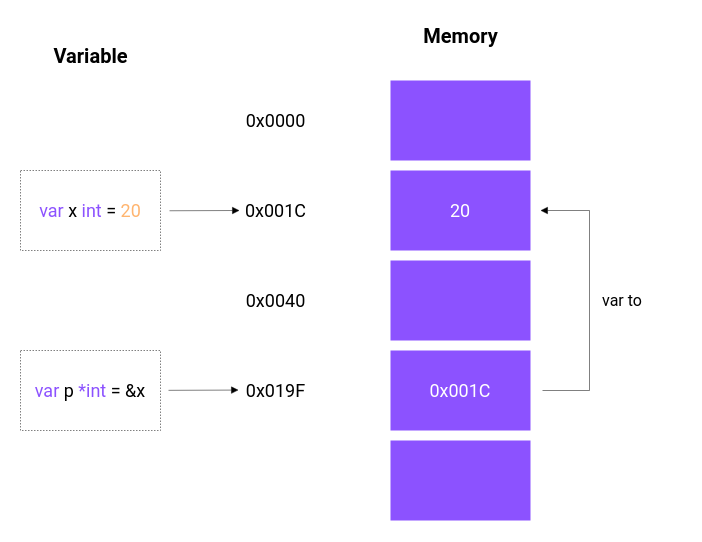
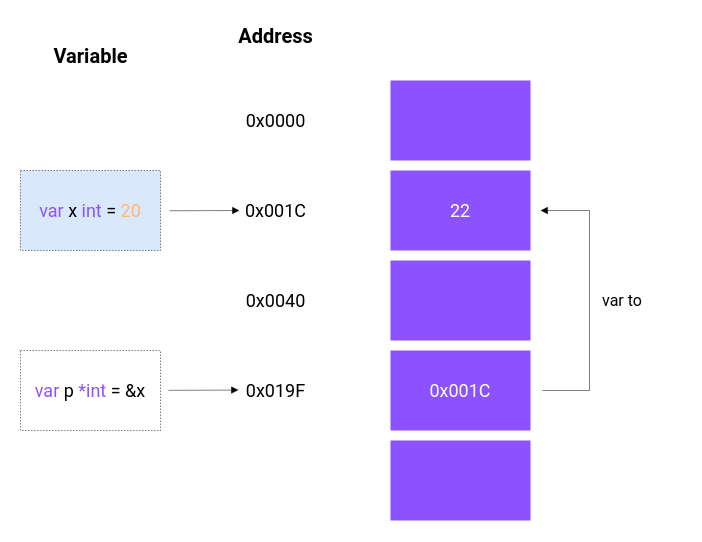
  <mxCell id="0" />
  <mxCell id="1" parent="0" />
  <mxCell id="2" value="" style="rounded=0;whiteSpace=wrap;html=1;fillColor=#8c52ff;strokeColor=none;fontFamily=Roboto;fontSource=https%3A%2F%2Ffonts.googleapis.com%2Fcss%3Ffamily%3DRoboto;" vertex="1" parent="1"><mxGeometry x="390" y="80" width="140" height="80" as="geometry" /></mxCell>
  <mxCell id="3" value="&lt;font color=&quot;#000000&quot; style=&quot;font-size: 18px;&quot;&gt;0x0000&lt;/font&gt;" style="text;html=1;align=center;verticalAlign=middle;resizable=0;points=[];autosize=1;strokeColor=none;fillColor=none;fontSize=18;fontFamily=Roboto;fontColor=#FFFFFF;" vertex="1" parent="1"><mxGeometry x="240" y="105" width="70" height="30" as="geometry" /></mxCell>
- <mxCell id="5" value="&lt;font color=&quot;#000000&quot; style=&quot;font-size: 20px&quot;&gt;Memory&lt;/font&gt;" style="text;html=1;align=center;verticalAlign=middle;resizable=0;points=[];autosize=1;strokeColor=none;fillColor=none;fontSize=20;fontFamily=Roboto;fontColor=#FFFFFF;fontStyle=1" vertex="1" parent="1"><mxGeometry x="415" y="20" width="90" height="30" as="geometry" /></mxCell>
+ <mxCell id="4" value="&lt;font color=&quot;#000000&quot; style=&quot;font-size: 20px&quot;&gt;Address&lt;/font&gt;" style="text;html=1;align=center;verticalAlign=middle;resizable=0;points=[];autosize=1;strokeColor=none;fillColor=none;fontSize=20;fontFamily=Roboto;fontColor=#FFFFFF;fontStyle=1" vertex="1" parent="1"><mxGeometry x="230" y="20" width="90" height="30" as="geometry" /></mxCell>
  <mxCell id="6" value="&lt;font color=&quot;#000000&quot; style=&quot;font-size: 20px&quot;&gt;Variable&lt;/font&gt;" style="text;html=1;align=center;verticalAlign=middle;resizable=0;points=[];autosize=1;strokeColor=none;fillColor=none;fontSize=20;fontFamily=Roboto;fontColor=#FFFFFF;fontStyle=1" vertex="1" parent="1"><mxGeometry x="45" y="40" width="90" height="30" as="geometry" /></mxCell>
- <mxCell id="7" value="&lt;span style=&quot;color: rgb(255 , 255 , 255) ; font-size: 18px&quot;&gt;20&lt;/span&gt;" style="rounded=0;whiteSpace=wrap;html=1;fillColor=#8c52ff;strokeColor=none;fontFamily=Roboto;fontSource=https%3A%2F%2Ffonts.googleapis.com%2Fcss%3Ffamily%3DRoboto;" vertex="1" parent="1"><mxGeometry x="390" y="170" width="140" height="80" as="geometry" /></mxCell>
+ <mxCell id="7" value="&lt;span style=&quot;color: rgb(255 , 255 , 255) ; font-size: 18px&quot;&gt;22&lt;/span&gt;" style="rounded=0;whiteSpace=wrap;html=1;fillColor=#8c52ff;strokeColor=none;fontFamily=Roboto;fontSource=https%3A%2F%2Ffonts.googleapis.com%2Fcss%3Ffamily%3DRoboto;" vertex="1" parent="1"><mxGeometry x="390" y="170" width="140" height="80" as="geometry" /></mxCell>
  <mxCell id="8" value="&lt;font color=&quot;#000000&quot; style=&quot;font-size: 18px&quot;&gt;0x001C&lt;/font&gt;" style="text;html=1;align=center;verticalAlign=middle;resizable=0;points=[];autosize=1;strokeColor=none;fillColor=none;fontSize=18;fontFamily=Roboto;fontColor=#FFFFFF;" vertex="1" parent="1"><mxGeometry x="235" y="195" width="80" height="30" as="geometry" /></mxCell>
  <mxCell id="9" value="" style="rounded=0;whiteSpace=wrap;html=1;fillColor=#8c52ff;strokeColor=none;fontFamily=Roboto;fontSource=https%3A%2F%2Ffonts.googleapis.com%2Fcss%3Ffamily%3DRoboto;" vertex="1" parent="1"><mxGeometry x="390" y="260" width="140" height="80" as="geometry" /></mxCell>
  <mxCell id="10" value="&lt;font color=&quot;#000000&quot; style=&quot;font-size: 18px&quot;&gt;0x0040&lt;/font&gt;" style="text;html=1;align=center;verticalAlign=middle;resizable=0;points=[];autosize=1;strokeColor=none;fillColor=none;fontSize=18;fontFamily=Roboto;fontColor=#FFFFFF;" vertex="1" parent="1"><mxGeometry x="240" y="285" width="70" height="30" as="geometry" /></mxCell>
  <mxCell id="11" value="&lt;font style=&quot;font-size: 18px&quot; color=&quot;#ffffff&quot;&gt;0x001C&lt;/font&gt;" style="rounded=0;whiteSpace=wrap;html=1;fillColor=#8c52ff;strokeColor=none;fontFamily=Roboto;fontSource=https%3A%2F%2Ffonts.googleapis.com%2Fcss%3Ffamily%3DRoboto;" vertex="1" parent="1"><mxGeometry x="390" y="350" width="140" height="80" as="geometry" /></mxCell>
  <mxCell id="12" value="&lt;font color=&quot;#000000&quot; style=&quot;font-size: 18px&quot;&gt;0x019F&lt;/font&gt;" style="text;html=1;align=center;verticalAlign=middle;resizable=0;points=[];autosize=1;strokeColor=none;fillColor=none;fontSize=18;fontFamily=Roboto;fontColor=#FFFFFF;" vertex="1" parent="1"><mxGeometry x="240" y="375" width="70" height="30" as="geometry" /></mxCell>
  <mxCell id="13" value="" style="rounded=0;whiteSpace=wrap;html=1;fillColor=#8c52ff;strokeColor=none;fontFamily=Roboto;fontSource=https%3A%2F%2Ffonts.googleapis.com%2Fcss%3Ffamily%3DRoboto;" vertex="1" parent="1"><mxGeometry x="390" y="440" width="140" height="80" as="geometry" /></mxCell>
  <mxCell id="14" value="" style="endArrow=none;html=1;rounded=0;fontFamily=Roboto;fontSource=https%3A%2F%2Ffonts.googleapis.com%2Fcss%3Ffamily%3DRoboto;fontSize=18;fontColor=#000000;strokeWidth=0.5;endFill=0;startArrow=block;startFill=1;" edge="1" parent="1"><mxGeometry width="50" height="50" relative="1" as="geometry"><mxPoint x="540" y="210" as="sourcePoint" /><mxPoint x="542" y="390" as="targetPoint" /><Array as="points"><mxPoint x="589" y="210" /><mxPoint x="589" y="390" /></Array></mxGeometry></mxCell>
  <mxCell id="15" value="&lt;font color=&quot;#000000&quot; style=&quot;font-size: 16px&quot;&gt;var to&lt;/font&gt;" style="text;html=1;align=left;verticalAlign=middle;resizable=0;points=[];autosize=1;strokeColor=none;fillColor=none;fontSize=16;fontFamily=Roboto;fontColor=#FFFFFF;" vertex="1" parent="1"><mxGeometry x="600" y="290" width="80" height="20" as="geometry" /></mxCell>
- <mxCell id="16" value="&lt;span style=&quot;font-size: 18px&quot;&gt;&lt;font color=&quot;#8c52ff&quot;&gt;var&lt;/font&gt;&lt;/span&gt;&lt;span style=&quot;color: rgb(255 , 255 , 255) ; font-size: 18px&quot;&gt; &lt;/span&gt;&lt;span style=&quot;font-size: 18px&quot;&gt;x&lt;/span&gt;&lt;span style=&quot;color: rgb(255 , 255 , 255) ; font-size: 18px&quot;&gt; &lt;/span&gt;&lt;span style=&quot;font-size: 18px&quot;&gt;&lt;font color=&quot;#8c52ff&quot;&gt;int&lt;/font&gt;&lt;/span&gt;&lt;span style=&quot;color: rgb(255 , 255 , 255) ; font-size: 18px&quot;&gt; &lt;/span&gt;&lt;span style=&quot;font-size: 18px&quot;&gt;=&lt;/span&gt;&lt;span style=&quot;color: rgb(255 , 255 , 255) ; font-size: 18px&quot;&gt; &lt;/span&gt;&lt;span style=&quot;font-size: 18px&quot;&gt;&lt;font color=&quot;#ffb570&quot;&gt;20&lt;/font&gt;&lt;/span&gt;" style="rounded=0;whiteSpace=wrap;html=1;fillColor=#FFFFFF;strokeColor=default;fontFamily=Roboto;fontSource=https%3A%2F%2Ffonts.googleapis.com%2Fcss%3Ffamily%3DRoboto;dashed=1;strokeWidth=0.5;" vertex="1" parent="1"><mxGeometry x="20" y="170" width="140" height="80" as="geometry" /></mxCell>
+ <mxCell id="16" value="&lt;span style=&quot;font-size: 18px&quot;&gt;&lt;font color=&quot;#8c52ff&quot;&gt;var&lt;/font&gt;&lt;/span&gt;&lt;span style=&quot;color: rgb(255 , 255 , 255) ; font-size: 18px&quot;&gt; &lt;/span&gt;&lt;span style=&quot;font-size: 18px&quot;&gt;x&lt;/span&gt;&lt;span style=&quot;color: rgb(255 , 255 , 255) ; font-size: 18px&quot;&gt; &lt;/span&gt;&lt;span style=&quot;font-size: 18px&quot;&gt;&lt;font color=&quot;#8c52ff&quot;&gt;int&lt;/font&gt;&lt;/span&gt;&lt;span style=&quot;color: rgb(255 , 255 , 255) ; font-size: 18px&quot;&gt; &lt;/span&gt;&lt;span style=&quot;font-size: 18px&quot;&gt;=&lt;/span&gt;&lt;span style=&quot;color: rgb(255 , 255 , 255) ; font-size: 18px&quot;&gt; &lt;/span&gt;&lt;span style=&quot;font-size: 18px&quot;&gt;&lt;font color=&quot;#ffb570&quot;&gt;20&lt;/font&gt;&lt;/span&gt;" style="rounded=0;whiteSpace=wrap;html=1;fillColor=#dae8fc;strokeColor=default;fontFamily=Roboto;fontSource=https%3A%2F%2Ffonts.googleapis.com%2Fcss%3Ffamily%3DRoboto;dashed=1;strokeWidth=0.5;" vertex="1" parent="1"><mxGeometry x="20" y="170" width="140" height="80" as="geometry" /></mxCell>
  <mxCell id="17" value="&lt;span style=&quot;font-size: 18px&quot;&gt;&lt;font color=&quot;#8c52ff&quot;&gt;var&lt;/font&gt;&lt;/span&gt;&lt;span style=&quot;color: rgb(255 , 255 , 255) ; font-size: 18px&quot;&gt; &lt;/span&gt;&lt;span style=&quot;font-size: 18px&quot;&gt;p&lt;/span&gt;&lt;span style=&quot;color: rgb(255 , 255 , 255) ; font-size: 18px&quot;&gt; &lt;/span&gt;&lt;span style=&quot;font-size: 18px&quot;&gt;&lt;font color=&quot;#8c52ff&quot;&gt;*int&lt;/font&gt;&lt;/span&gt;&lt;span style=&quot;color: rgb(255 , 255 , 255) ; font-size: 18px&quot;&gt; &lt;/span&gt;&lt;span style=&quot;font-size: 18px&quot;&gt;= &amp;amp;x&lt;/span&gt;" style="rounded=0;whiteSpace=wrap;html=1;fillColor=default;strokeColor=default;fontFamily=Roboto;fontSource=https%3A%2F%2Ffonts.googleapis.com%2Fcss%3Ffamily%3DRoboto;dashed=1;strokeWidth=0.5;" vertex="1" parent="1"><mxGeometry x="20" y="350" width="140" height="80" as="geometry" /></mxCell>
  <mxCell id="18" value="" style="endArrow=block;html=1;rounded=0;fontFamily=Roboto;fontSource=https%3A%2F%2Ffonts.googleapis.com%2Fcss%3Ffamily%3DRoboto;fontSize=18;fontColor=#000000;strokeWidth=0.5;endFill=1;" edge="1" parent="1"><mxGeometry width="50" height="50" relative="1" as="geometry"><mxPoint x="169" y="210.26" as="sourcePoint" /><mxPoint x="239" y="210" as="targetPoint" /></mxGeometry></mxCell>
  <mxCell id="19" value="" style="endArrow=block;html=1;rounded=0;fontFamily=Roboto;fontSource=https%3A%2F%2Ffonts.googleapis.com%2Fcss%3Ffamily%3DRoboto;fontSize=18;fontColor=#000000;strokeWidth=0.5;endFill=1;" edge="1" parent="1"><mxGeometry width="50" height="50" relative="1" as="geometry"><mxPoint x="168" y="389.83" as="sourcePoint" /><mxPoint x="238" y="389.57" as="targetPoint" /></mxGeometry></mxCell>
